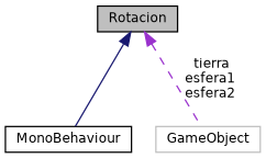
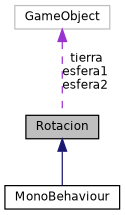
  digraph {
    fontname="DejaVu Sans"
    node [color=black fillcolor=white fontname="DejaVu Sans" fontsize=10 shape=record style=filled]
    edge [dir=back fontname="DejaVu Sans" fontsize=10 labelfontname=Helvetica labelfontsize=10]
    n1 [fillcolor=grey75 fontcolor=black height=0.2 label=Rotacion width=0.4]
    n2 [height=0.2 label=MonoBehaviour width=0.4]
    n3 [color=grey75 height=0.2 label=GameObject width=0.4]
    n1 -> n2 [color=midnightblue style=solid]
-   n1 -> n3 [color=darkorchid3 label=" tierra\nesfera1\nesfera2" style=dashed]
+   n3 -> n1 [color=darkorchid3 label=" tierra\nesfera1\nesfera2" style=dashed]
  }
